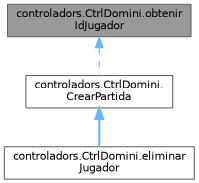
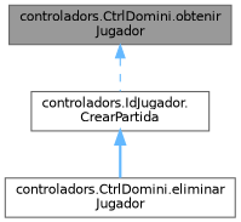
  digraph {
    rankdir=TB
    node [color=gray40 fillcolor=white fontname=Helvetica fontsize=10 shape=box style=filled]
    edge [color=steelblue1 dir=back fontname=Helvetica fontsize=10 labelfontname=Helvetica labelfontsize=10]
-   n1 [fillcolor=grey60 fontcolor=black height=0.2 label="controladors.CtrlDomini.obtenir\lIdJugador" width=0.4]
-   n2 [height=0.2 label="controladors.CtrlDomini.\lCrearPartida" width=0.4]
+   n1 [fillcolor=grey60 fontcolor=black height=0.2 label="controladors.CtrlDomini.obtenir\lJugador" width=0.4]
+   n2 [height=0.2 label="controladors.IdJugador.\lCrearPartida" width=0.4]
    n3 [height=0.2 label="controladors.CtrlDomini.eliminar\lJugador" width=0.4]
    n1 -> n2 [style=dashed]
    n2 -> n3 [style=bold]
  }
